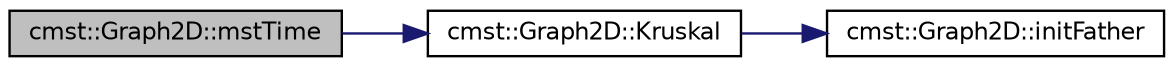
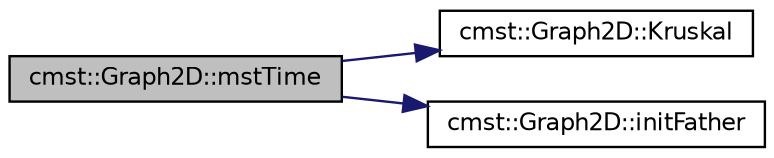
  digraph {
    rankdir=LR
    node [color=black fillcolor=white fontname=Helvetica fontsize=10 shape=record style=filled]
    edge [color=midnightblue fontname=Helvetica fontsize=10 labelfontname=Helvetica labelfontsize=10 style=solid]
    n1 [fillcolor=grey75 fontcolor=black height=0.2 label="cmst::Graph2D::mstTime" width=0.4]
    n2 [height=0.2 label="cmst::Graph2D::Kruskal" width=0.4]
    n3 [height=0.2 label="cmst::Graph2D::initFather" width=0.4]
    n1 -> n2
-   n2 -> n3
+   n1 -> n3
  }
